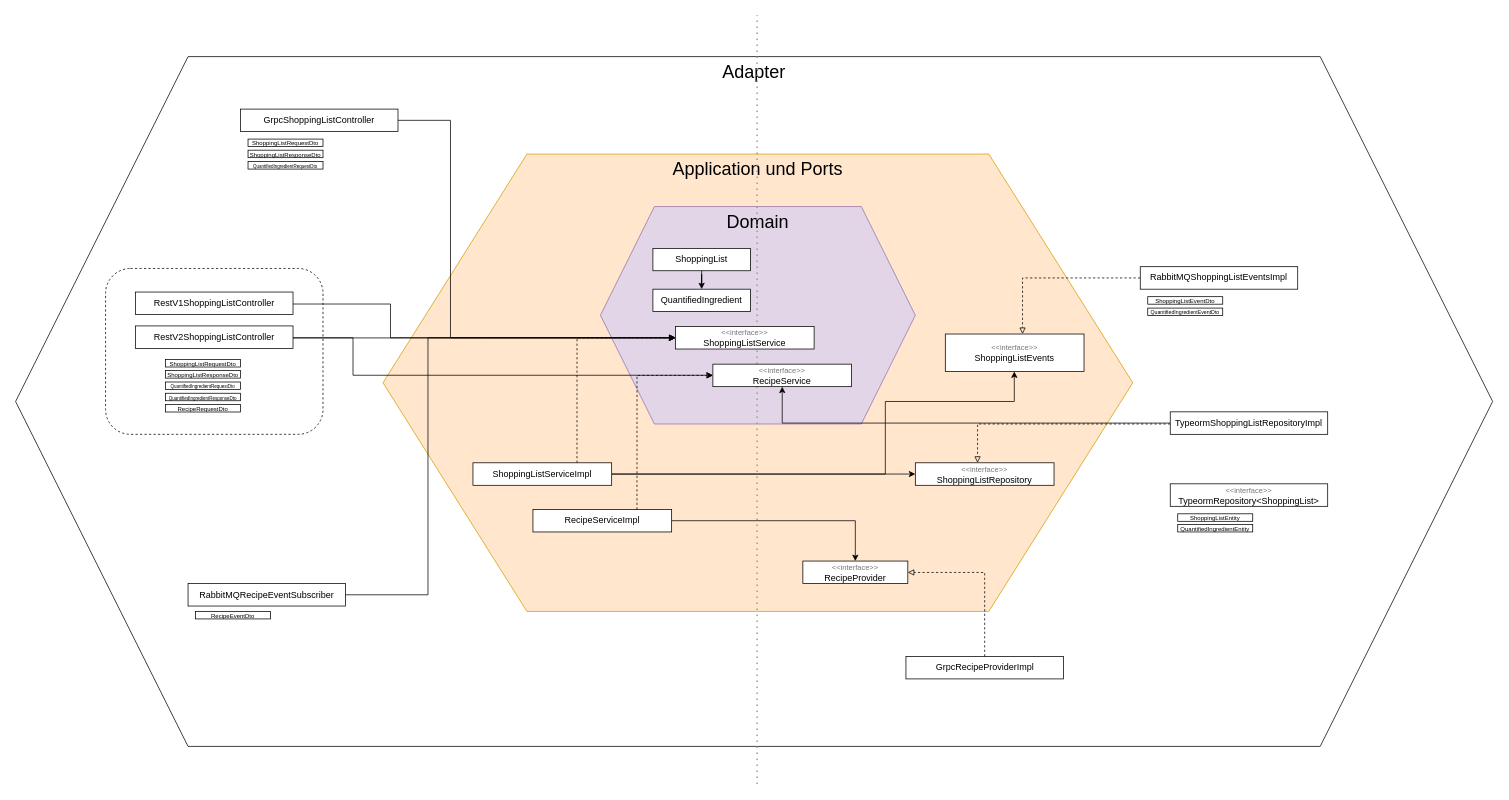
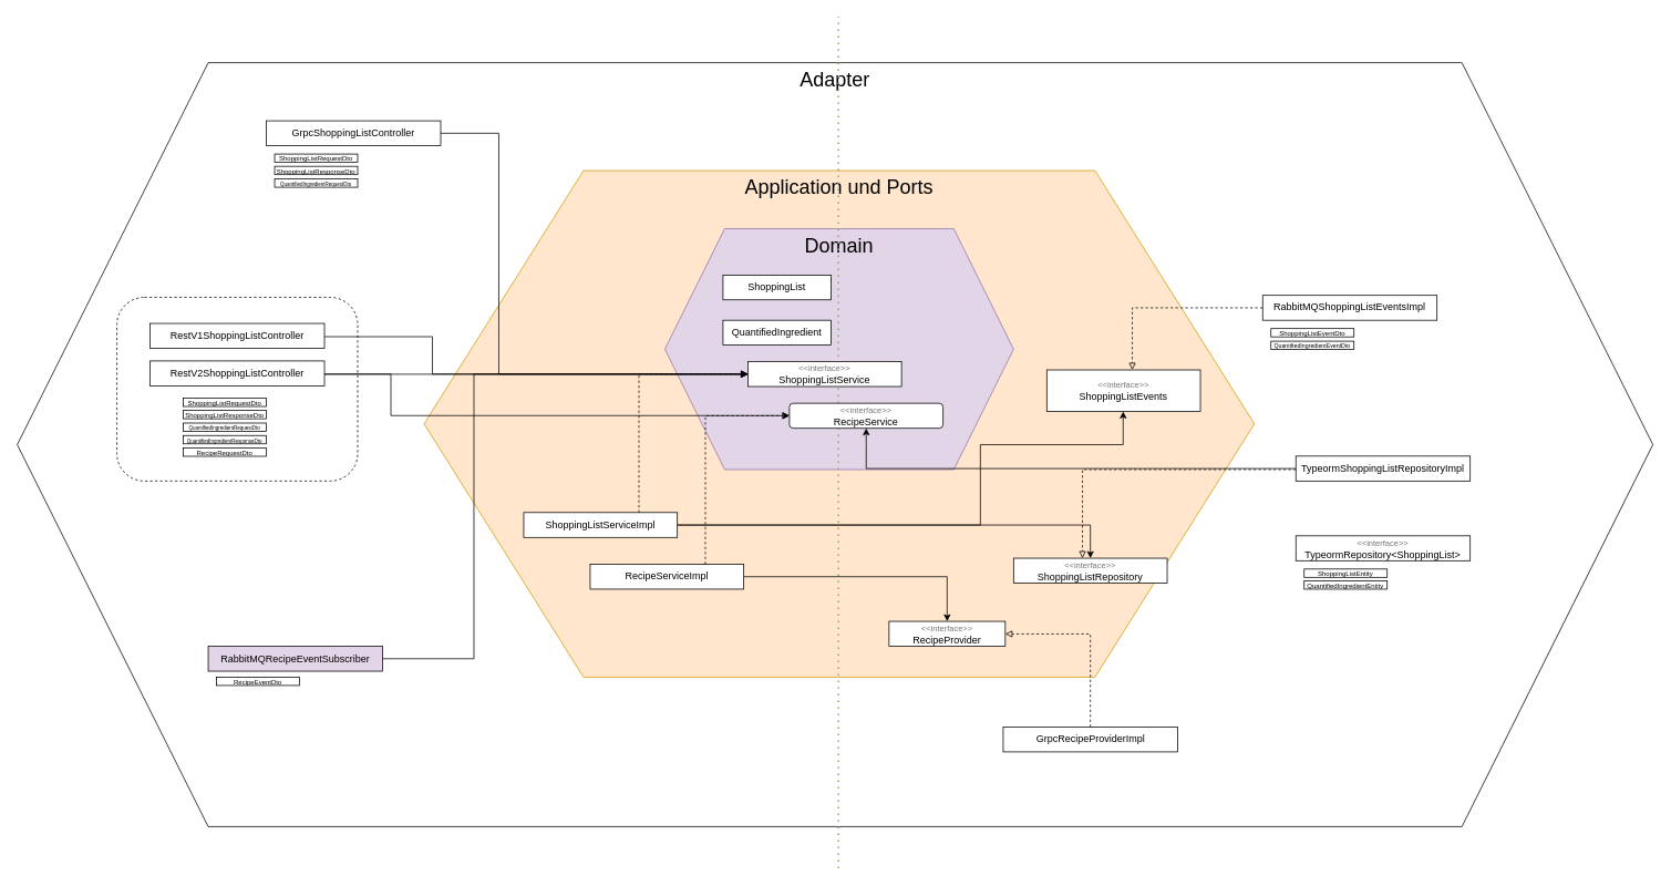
  <mxCell id="0" />
  <mxCell id="1" parent="0" />
  <mxCell id="2" value="Adapter" style="shape=hexagon;perimeter=hexagonPerimeter2;whiteSpace=wrap;html=1;fixedSize=1;size=230;verticalAlign=top;fontSize=24;" vertex="1" parent="1"><mxGeometry x="20" y="75" width="1970" height="920" as="geometry" /></mxCell>
  <mxCell id="3" value="" style="rounded=1;whiteSpace=wrap;html=1;dashed=1;fillColor=none;" vertex="1" parent="1"><mxGeometry x="140" y="357.55" width="290" height="221.25" as="geometry" /></mxCell>
  <mxCell id="4" value="Application und Ports" style="shape=hexagon;perimeter=hexagonPerimeter2;whiteSpace=wrap;html=1;fixedSize=1;size=192;fillColor=#ffe6cc;strokeColor=#d79b00;verticalAlign=top;fontSize=24;" vertex="1" parent="1"><mxGeometry y="205" width="1000" height="610" as="geometry" x="510" /></mxCell>
  <mxCell id="5" value="Domain" style="shape=hexagon;perimeter=hexagonPerimeter2;whiteSpace=wrap;html=1;fixedSize=1;size=72;fillColor=#e1d5e7;strokeColor=#9673a6;verticalAlign=top;fontSize=24;" vertex="1" parent="1"><mxGeometry x="800" y="275" width="420" height="290" as="geometry" /></mxCell>
  <mxCell id="6" value="" style="endArrow=none;dashed=1;html=1;dashPattern=1 3;strokeWidth=2;rounded=0;fillColor=#d5e8d4;strokeColor=#82b366;" edge="1" parent="1"><mxGeometry width="50" height="50" relative="1" as="geometry"><mxPoint x="1009" y="1045" as="sourcePoint" /><mxPoint x="1009" y="20" as="targetPoint" /></mxGeometry></mxCell>
  <mxCell id="7" style="edgeStyle=orthogonalEdgeStyle;rounded=0;orthogonalLoop=1;jettySize=auto;html=1;entryX=0.5;entryY=0;entryDx=0;entryDy=0;" edge="1" parent="1"><mxGeometry relative="1" as="geometry"><mxPoint x="925.026" y="365" as="sourcePoint" /></mxGeometry></mxCell>
  <mxCell id="8" style="edgeStyle=orthogonalEdgeStyle;rounded=0;orthogonalLoop=1;jettySize=auto;html=1;" edge="1" parent="1"><mxGeometry relative="1" as="geometry"><mxPoint x="925.026" y="415.4" as="sourcePoint" /></mxGeometry></mxCell>
- <mxCell id="9" style="edgeStyle=orthogonalEdgeStyle;rounded=0;orthogonalLoop=1;jettySize=auto;html=1;" edge="1" parent="1" source="10" target="11"><mxGeometry relative="1" as="geometry" /></mxCell>
  <mxCell id="10" value="ShoppingList" style="rounded=0;whiteSpace=wrap;html=1;" vertex="1" parent="1"><mxGeometry x="870" y="331" width="130" height="29.6" as="geometry" /></mxCell>
  <mxCell id="11" value="QuantifiedIngredient" style="rounded=0;whiteSpace=wrap;html=1;" vertex="1" parent="1"><mxGeometry x="870" y="385.2" width="130" height="29.6" as="geometry" /></mxCell>
  <mxCell id="12" value="&lt;font color=&quot;#77767b&quot; style=&quot;font-size: 10px;&quot;&gt;&amp;lt;&amp;lt;interface&amp;gt;&amp;gt;&lt;/font&gt;&lt;br&gt;&lt;div&gt;ShoppingListService&lt;/div&gt;" style="rounded=0;whiteSpace=wrap;html=1;" vertex="1" parent="1"><mxGeometry x="900" y="435" width="185" height="30" as="geometry" /></mxCell>
- <mxCell id="13" value="&lt;font color=&quot;#77767b&quot; style=&quot;font-size: 10px;&quot;&gt;&amp;lt;&amp;lt;interface&amp;gt;&amp;gt;&lt;/font&gt;&lt;br&gt;&lt;div&gt;RecipeService&lt;/div&gt;" style="rounded=0;whiteSpace=wrap;html=1;" vertex="1" parent="1"><mxGeometry x="950" y="485.2" width="185" height="30" as="geometry" /></mxCell>
+ <mxCell id="13" value="&lt;font color=&quot;#77767b&quot; style=&quot;font-size: 10px;&quot;&gt;&amp;lt;&amp;lt;interface&amp;gt;&amp;gt;&lt;/font&gt;&lt;br&gt;&lt;div&gt;RecipeService&lt;/div&gt;" style="whiteSpace=wrap;html=1;rounded=1;" vertex="1" parent="1"><mxGeometry x="950" y="485.2" width="185" height="30" as="geometry" /></mxCell>
  <mxCell id="14" style="edgeStyle=orthogonalEdgeStyle;rounded=0;orthogonalLoop=1;jettySize=auto;html=1;endArrow=block;endFill=0;dashed=1;exitX=0.75;exitY=0;exitDx=0;exitDy=0;entryX=0;entryY=0.5;entryDx=0;entryDy=0;" edge="1" parent="1" source="17" target="12"><mxGeometry relative="1" as="geometry"><Array as="points"><mxPoint x="769" y="450" /></Array></mxGeometry></mxCell>
  <mxCell id="15" style="edgeStyle=orthogonalEdgeStyle;rounded=0;orthogonalLoop=1;jettySize=auto;html=1;" edge="1" parent="1" source="17" target="21"><mxGeometry relative="1" as="geometry" /></mxCell>
  <mxCell id="16" style="edgeStyle=orthogonalEdgeStyle;rounded=0;orthogonalLoop=1;jettySize=auto;html=1;" edge="1" parent="1" source="17" target="23"><mxGeometry relative="1" as="geometry"><Array as="points"><mxPoint x="1180" y="632" /><mxPoint x="1180" y="535" /><mxPoint x="1352" y="535" /></Array></mxGeometry></mxCell>
  <mxCell id="17" value="ShoppingListServiceImpl" style="rounded=0;whiteSpace=wrap;html=1;" vertex="1" parent="1"><mxGeometry x="630" y="616.76" width="185" height="30" as="geometry" /></mxCell>
  <mxCell id="18" style="edgeStyle=orthogonalEdgeStyle;rounded=0;orthogonalLoop=1;jettySize=auto;html=1;" edge="1" parent="1" source="19" target="22"><mxGeometry relative="1" as="geometry" /></mxCell>
  <mxCell id="19" value="RecipeServiceImpl" style="rounded=0;whiteSpace=wrap;html=1;" vertex="1" parent="1"><mxGeometry x="710" y="679" width="185" height="30" as="geometry" /></mxCell>
  <mxCell id="20" style="edgeStyle=orthogonalEdgeStyle;rounded=0;orthogonalLoop=1;jettySize=auto;html=1;endArrow=block;endFill=0;dashed=1;exitX=0.75;exitY=0;exitDx=0;exitDy=0;entryX=0;entryY=0.5;entryDx=0;entryDy=0;" edge="1" parent="1" source="19" target="13"><mxGeometry relative="1" as="geometry"><mxPoint x="870" y="675" as="sourcePoint" /><mxPoint x="870" y="525" as="targetPoint" /><Array as="points"><mxPoint x="849" y="500" /></Array></mxGeometry></mxCell>
- <mxCell id="21" value="&lt;font style=&quot;font-size: 10px;&quot; color=&quot;#77767b&quot;&gt;&amp;lt;&amp;lt;interface&amp;gt;&amp;gt;&lt;/font&gt;&lt;br&gt;&lt;div&gt;ShoppingListRepository&lt;/div&gt;" style="rounded=0;whiteSpace=wrap;html=1;" vertex="1" parent="1"><mxGeometry x="1220" y="616.76" width="185" height="30" as="geometry" /></mxCell>
+ <mxCell id="21" value="&lt;font style=&quot;font-size: 10px;&quot; color=&quot;#77767b&quot;&gt;&amp;lt;&amp;lt;interface&amp;gt;&amp;gt;&lt;/font&gt;&lt;br&gt;&lt;div&gt;ShoppingListRepository&lt;/div&gt;" style="rounded=0;whiteSpace=wrap;html=1;" vertex="1" parent="1"><mxGeometry x="1220" y="671.76" width="185" height="30" as="geometry" /></mxCell>
  <mxCell id="22" value="&lt;font style=&quot;font-size: 10px;&quot; color=&quot;#77767b&quot;&gt;&amp;lt;&amp;lt;interface&amp;gt;&amp;gt;&lt;/font&gt;&lt;br&gt;&lt;div&gt;RecipeProvider&lt;/div&gt;" style="rounded=0;whiteSpace=wrap;html=1;" vertex="1" parent="1"><mxGeometry x="1070" y="747.8" width="140" height="30" as="geometry" /></mxCell>
  <mxCell id="23" value="&lt;font style=&quot;font-size: 10px;&quot; color=&quot;#77767b&quot;&gt;&amp;lt;&amp;lt;interface&amp;gt;&amp;gt;&lt;/font&gt;&lt;br&gt;&lt;div&gt;ShoppingListEvents&lt;/div&gt;" style="rounded=0;whiteSpace=wrap;html=1;" vertex="1" parent="1"><mxGeometry x="1260" y="445" width="185" height="50" as="geometry" /></mxCell>
  <mxCell id="24" value="RabbitMQShoppingListEventsImpl" style="rounded=0;whiteSpace=wrap;html=1;" vertex="1" parent="1"><mxGeometry x="1520" y="355.2" width="210" height="30" as="geometry" /></mxCell>
  <mxCell id="25" style="edgeStyle=orthogonalEdgeStyle;rounded=0;orthogonalLoop=1;jettySize=auto;html=1;endArrow=block;endFill=0;dashed=1;" edge="1" parent="1" source="24" target="23"><mxGeometry relative="1" as="geometry"><mxPoint x="1460" y="1035" as="sourcePoint" /><mxPoint x="1405" y="842" as="targetPoint" /><Array as="points"><mxPoint x="1363" y="370" /></Array></mxGeometry></mxCell>
  <mxCell id="26" value="&lt;font style=&quot;font-size: 8px;&quot;&gt;ShoppingListEventDto&lt;/font&gt;" style="rounded=0;whiteSpace=wrap;html=1;" vertex="1" parent="1"><mxGeometry x="1530" y="395.2" width="100" height="10" as="geometry" /></mxCell>
  <mxCell id="27" value="&lt;font style=&quot;font-size: 7px;&quot;&gt;QuantifiedIngredientEventDto&lt;br&gt;&lt;/font&gt;" style="rounded=0;whiteSpace=wrap;html=1;" vertex="1" parent="1"><mxGeometry x="1530" y="410.4" width="100" height="10" as="geometry" /></mxCell>
  <mxCell id="28" value="&lt;font style=&quot;font-size: 10px;&quot; color=&quot;#77767b&quot;&gt;&amp;lt;&amp;lt;interface&amp;gt;&amp;gt;&lt;/font&gt;&lt;br&gt;&lt;div&gt;TypeormRepository&amp;lt;ShoppingList&amp;gt;&lt;/div&gt;" style="rounded=0;whiteSpace=wrap;html=1;" vertex="1" parent="1"><mxGeometry x="1560" y="644.8" width="210" height="30" as="geometry" /></mxCell>
  <mxCell id="29" style="edgeStyle=orthogonalEdgeStyle;rounded=0;orthogonalLoop=1;jettySize=auto;html=1;" edge="1" parent="1" source="30" target="13"><mxGeometry relative="1" as="geometry" /></mxCell>
  <mxCell id="30" value="&lt;div&gt;TypeormShoppingListRepositoryImpl&lt;/div&gt;" style="rounded=0;whiteSpace=wrap;html=1;" vertex="1" parent="1"><mxGeometry x="1560" y="548.8" width="210" height="30" as="geometry" /></mxCell>
  <mxCell id="31" value="&lt;font style=&quot;font-size: 8px;&quot;&gt;ShoppingListEntity&lt;/font&gt;" style="rounded=0;whiteSpace=wrap;html=1;" vertex="1" parent="1"><mxGeometry x="1570" y="684.8" width="100" height="10" as="geometry" /></mxCell>
  <mxCell id="32" style="edgeStyle=orthogonalEdgeStyle;rounded=0;orthogonalLoop=1;jettySize=auto;html=1;endArrow=block;endFill=0;dashed=1;" edge="1" parent="1" source="30" target="21"><mxGeometry relative="1" as="geometry"><mxPoint x="1590" y="380" as="sourcePoint" /><mxPoint x="1373" y="421" as="targetPoint" /><Array as="points"><mxPoint x="1303" y="565" /></Array></mxGeometry></mxCell>
  <mxCell id="33" style="edgeStyle=orthogonalEdgeStyle;rounded=0;orthogonalLoop=1;jettySize=auto;html=1;" edge="1" parent="1" source="34" target="12"><mxGeometry relative="1" as="geometry"><Array as="points"><mxPoint x="600" y="160" /><mxPoint x="600" y="450" /></Array></mxGeometry></mxCell>
  <mxCell id="34" value="GrpcShoppingListController" style="rounded=0;whiteSpace=wrap;html=1;" vertex="1" parent="1"><mxGeometry x="320" y="145" width="210" height="30" as="geometry" /></mxCell>
  <mxCell id="35" style="edgeStyle=orthogonalEdgeStyle;rounded=0;orthogonalLoop=1;jettySize=auto;html=1;" edge="1" parent="1" source="36" target="12"><mxGeometry relative="1" as="geometry"><Array as="points"><mxPoint x="520" y="405" /><mxPoint x="520" y="450" /></Array></mxGeometry></mxCell>
  <mxCell id="36" value="RestV1ShoppingListController" style="rounded=0;whiteSpace=wrap;html=1;" vertex="1" parent="1"><mxGeometry x="180" y="389" width="210" height="30" as="geometry" /></mxCell>
  <mxCell id="37" style="edgeStyle=orthogonalEdgeStyle;rounded=0;orthogonalLoop=1;jettySize=auto;html=1;" edge="1" parent="1"><mxGeometry relative="1" as="geometry"><mxPoint x="390" y="450.204" as="sourcePoint" /><mxPoint x="900" y="450.204" as="targetPoint" /><Array as="points"><mxPoint x="650" y="450" /><mxPoint x="650" y="450" /></Array></mxGeometry></mxCell>
  <mxCell id="38" style="edgeStyle=orthogonalEdgeStyle;rounded=0;orthogonalLoop=1;jettySize=auto;html=1;" edge="1" parent="1" target="13"><mxGeometry relative="1" as="geometry"><mxPoint x="390" y="450" as="sourcePoint" /><mxPoint x="950" y="495" as="targetPoint" /><Array as="points"><mxPoint x="470" y="450" /><mxPoint x="470" y="500" /></Array></mxGeometry></mxCell>
  <mxCell id="39" value="RestV2ShoppingListController" style="rounded=0;whiteSpace=wrap;html=1;" vertex="1" parent="1"><mxGeometry x="180" y="434.2" width="210" height="30" as="geometry" /></mxCell>
  <mxCell id="40" value="&lt;font style=&quot;font-size: 8px;&quot;&gt;ShoppingListRequestDto&lt;/font&gt;" style="rounded=0;whiteSpace=wrap;html=1;" vertex="1" parent="1"><mxGeometry x="330" y="185" width="100" height="10" as="geometry" /></mxCell>
  <mxCell id="41" value="&lt;font style=&quot;font-size: 8px;&quot;&gt;ShoppingListResponseDto&lt;/font&gt;" style="rounded=0;whiteSpace=wrap;html=1;" vertex="1" parent="1"><mxGeometry x="330" y="199.8" width="100" height="10" as="geometry" /></mxCell>
  <mxCell id="42" value="&lt;font style=&quot;font-size: 6px;&quot;&gt;QuantifiedIngredientRequestDto&lt;/font&gt;" style="rounded=0;whiteSpace=wrap;html=1;" vertex="1" parent="1"><mxGeometry x="330" y="215" width="100" height="10" as="geometry" /></mxCell>
  <mxCell id="43" value="&lt;font style=&quot;font-size: 8px;&quot;&gt;QuantifiedIngredientEntity&lt;/font&gt;" style="rounded=0;whiteSpace=wrap;html=1;" vertex="1" parent="1"><mxGeometry x="1570" y="699" width="100" height="10" as="geometry" /></mxCell>
  <mxCell id="44" value="GrpcRecipeProviderImpl" style="rounded=0;whiteSpace=wrap;html=1;" vertex="1" parent="1"><mxGeometry x="1207.5" y="875" width="210" height="30" as="geometry" /></mxCell>
  <mxCell id="45" style="edgeStyle=orthogonalEdgeStyle;rounded=0;orthogonalLoop=1;jettySize=auto;html=1;endArrow=block;endFill=0;dashed=1;" edge="1" parent="1" source="44" target="22"><mxGeometry relative="1" as="geometry"><mxPoint x="1570" y="575" as="sourcePoint" /><mxPoint x="1313" y="627" as="targetPoint" /><Array as="points"><mxPoint x="1313" y="763" /></Array></mxGeometry></mxCell>
  <mxCell id="46" value="&lt;font style=&quot;font-size: 8px;&quot;&gt;ShoppingListRequestDto&lt;/font&gt;" style="rounded=0;whiteSpace=wrap;html=1;" vertex="1" parent="1"><mxGeometry x="220" y="479" width="100" height="10" as="geometry" /></mxCell>
  <mxCell id="47" value="&lt;font style=&quot;font-size: 8px;&quot;&gt;ShoppingListResponseDto&lt;/font&gt;" style="rounded=0;whiteSpace=wrap;html=1;" vertex="1" parent="1"><mxGeometry x="220" y="493.8" width="100" height="10" as="geometry" /></mxCell>
  <mxCell id="48" value="&lt;font style=&quot;font-size: 6px;&quot;&gt;QuantifiedIngredientRequestDto&lt;/font&gt;" style="rounded=0;whiteSpace=wrap;html=1;" vertex="1" parent="1"><mxGeometry x="220" y="509" width="100" height="10" as="geometry" /></mxCell>
  <mxCell id="49" value="&lt;font style=&quot;font-size: 6px;&quot;&gt;QuantifiedIngredientResponseDto&lt;/font&gt;" style="rounded=0;whiteSpace=wrap;html=1;" vertex="1" parent="1"><mxGeometry x="220" y="524" width="100" height="10" as="geometry" /></mxCell>
  <mxCell id="50" value="&lt;font style=&quot;font-size: 8px;&quot;&gt;RecipeRequestDto&lt;/font&gt;" style="rounded=0;whiteSpace=wrap;html=1;" vertex="1" parent="1"><mxGeometry x="220" y="539" width="100" height="10" as="geometry" /></mxCell>
  <mxCell id="51" style="edgeStyle=orthogonalEdgeStyle;rounded=0;orthogonalLoop=1;jettySize=auto;html=1;" edge="1" parent="1" source="52" target="12"><mxGeometry relative="1" as="geometry"><Array as="points"><mxPoint x="570" y="793" /><mxPoint x="570" y="450" /></Array></mxGeometry></mxCell>
- <mxCell id="52" value="RabbitMQRecipeEventSubscriber" style="rounded=0;whiteSpace=wrap;html=1;" vertex="1" parent="1"><mxGeometry x="250" y="777.8" width="210" height="30" as="geometry" /></mxCell>
+ <mxCell id="52" value="RabbitMQRecipeEventSubscriber" style="rounded=0;whiteSpace=wrap;html=1;fillColor=#e1d5e7;" vertex="1" parent="1"><mxGeometry x="250" y="777.8" width="210" height="30" as="geometry" /></mxCell>
  <mxCell id="53" value="&lt;font style=&quot;font-size: 8px;&quot;&gt;RecipeEventDto&lt;/font&gt;" style="rounded=0;whiteSpace=wrap;html=1;" vertex="1" parent="1"><mxGeometry x="260" y="815" width="100" height="10" as="geometry" /></mxCell>
